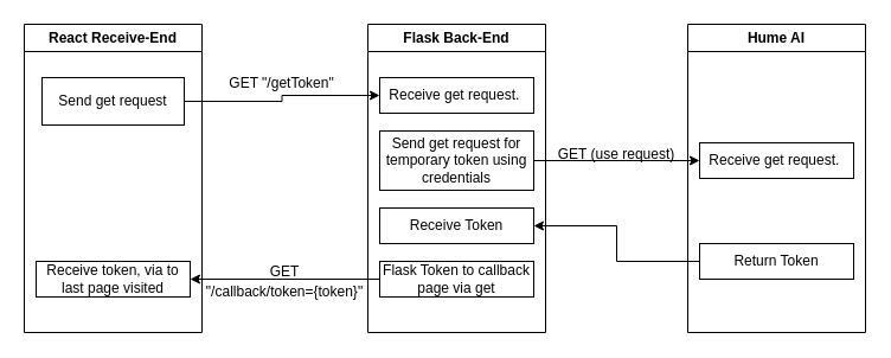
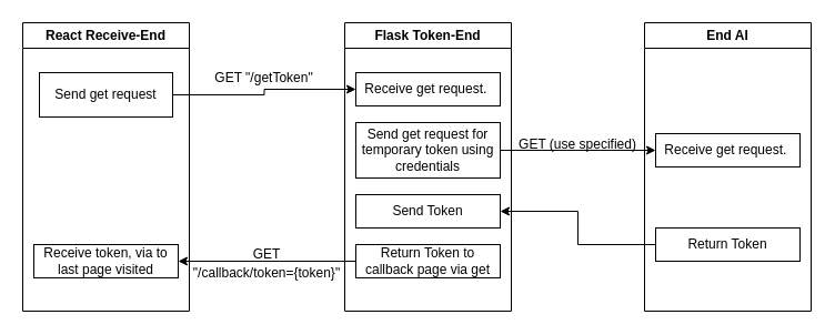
  <mxCell id="0" />
  <mxCell id="1" parent="0" />
  <mxCell id="2" value="React Receive-End" style="swimlane;whiteSpace=wrap;html=1;" vertex="1" parent="1"><mxGeometry x="20" y="20" width="150" height="260" as="geometry" /></mxCell>
  <mxCell id="3" value="Send get request" style="rounded=0;whiteSpace=wrap;html=1;" vertex="1" parent="2"><mxGeometry x="15" y="45" width="120" height="40" as="geometry" /></mxCell>
  <mxCell id="4" value="Receive token, via to last page visited" style="rounded=0;whiteSpace=wrap;html=1;" vertex="1" parent="2"><mxGeometry x="10" y="200" width="130" height="30" as="geometry" /></mxCell>
- <mxCell id="5" value="Flask Back-End" style="swimlane;whiteSpace=wrap;html=1;" vertex="1" parent="1"><mxGeometry x="310" y="20" width="150" height="260" as="geometry" /></mxCell>
+ <mxCell id="5" value="Flask Token-End" style="swimlane;whiteSpace=wrap;html=1;" vertex="1" parent="1"><mxGeometry x="310" y="20" width="150" height="260" as="geometry" /></mxCell>
  <mxCell id="6" value="Receive get request.&amp;nbsp;" style="rounded=0;whiteSpace=wrap;html=1;" vertex="1" parent="5"><mxGeometry x="10" y="45" width="130" height="30" as="geometry" /></mxCell>
  <mxCell id="7" style="edgeStyle=orthogonalEdgeStyle;rounded=0;orthogonalLoop=1;jettySize=auto;html=1;exitX=0.5;exitY=1;exitDx=0;exitDy=0;" edge="1" parent="5" source="6" target="6"><mxGeometry relative="1" as="geometry" /></mxCell>
  <mxCell id="8" value="Send get request for temporary token using credentials" style="rounded=0;whiteSpace=wrap;html=1;" vertex="1" parent="5"><mxGeometry x="10" y="90" width="130" height="50" as="geometry" /></mxCell>
- <mxCell id="9" value="Receive Token" style="rounded=0;whiteSpace=wrap;html=1;" vertex="1" parent="5"><mxGeometry x="10" y="155" width="130" height="30" as="geometry" /></mxCell>
- <mxCell id="10" value="Flask Token to callback page via get" style="rounded=0;whiteSpace=wrap;html=1;" vertex="1" parent="5"><mxGeometry x="10" y="200" width="130" height="30" as="geometry" /></mxCell>
+ <mxCell id="9" value="Send Token" style="rounded=0;whiteSpace=wrap;html=1;" vertex="1" parent="5"><mxGeometry x="10" y="155" width="130" height="30" as="geometry" /></mxCell>
+ <mxCell id="10" value="Return Token to callback page via get" style="rounded=0;whiteSpace=wrap;html=1;" vertex="1" parent="5"><mxGeometry x="10" y="200" width="130" height="30" as="geometry" /></mxCell>
  <mxCell id="11" value="GET &quot;/getToken&quot;" style="text;html=1;align=center;verticalAlign=middle;whiteSpace=wrap;rounded=0;" vertex="1" parent="1"><mxGeometry x="180" y="60" width="115" height="20" as="geometry" /></mxCell>
- <mxCell id="12" value="Hume AI" style="swimlane;whiteSpace=wrap;html=1;" vertex="1" parent="1"><mxGeometry x="580" y="20" width="150" height="260" as="geometry" /></mxCell>
+ <mxCell id="12" value="End AI" style="swimlane;whiteSpace=wrap;html=1;" vertex="1" parent="1"><mxGeometry x="580" y="20" width="150" height="260" as="geometry" /></mxCell>
  <mxCell id="13" value="Receive get request.&amp;nbsp;" style="rounded=0;whiteSpace=wrap;html=1;" vertex="1" parent="12"><mxGeometry x="10" y="100" width="130" height="30" as="geometry" /></mxCell>
  <mxCell id="14" style="edgeStyle=orthogonalEdgeStyle;rounded=0;orthogonalLoop=1;jettySize=auto;html=1;exitX=0.5;exitY=1;exitDx=0;exitDy=0;" edge="1" parent="12" source="13" target="13"><mxGeometry relative="1" as="geometry" /></mxCell>
  <mxCell id="15" value="Return Token" style="rounded=0;whiteSpace=wrap;html=1;" vertex="1" parent="12"><mxGeometry x="10" y="185" width="130" height="30" as="geometry" /></mxCell>
  <mxCell id="16" style="edgeStyle=orthogonalEdgeStyle;rounded=0;orthogonalLoop=1;jettySize=auto;html=1;entryX=0;entryY=0.5;entryDx=0;entryDy=0;" edge="1" parent="1" source="3" target="6"><mxGeometry relative="1" as="geometry" /></mxCell>
  <mxCell id="17" style="edgeStyle=orthogonalEdgeStyle;rounded=0;orthogonalLoop=1;jettySize=auto;html=1;entryX=0;entryY=0.5;entryDx=0;entryDy=0;" edge="1" parent="1" source="8" target="13"><mxGeometry relative="1" as="geometry" /></mxCell>
- <mxCell id="18" value="GET (use request)" style="text;html=1;align=center;verticalAlign=middle;whiteSpace=wrap;rounded=0;" vertex="1" parent="1"><mxGeometry x="450" y="120" width="140" height="20" as="geometry" /></mxCell>
+ <mxCell id="18" value="GET (use specified)" style="text;html=1;align=center;verticalAlign=middle;whiteSpace=wrap;rounded=0;" vertex="1" parent="1"><mxGeometry x="450" y="120" width="140" height="20" as="geometry" /></mxCell>
  <mxCell id="19" style="edgeStyle=orthogonalEdgeStyle;rounded=0;orthogonalLoop=1;jettySize=auto;html=1;entryX=1;entryY=0.5;entryDx=0;entryDy=0;" edge="1" parent="1" source="10" target="4"><mxGeometry relative="1" as="geometry" /></mxCell>
  <mxCell id="20" style="edgeStyle=orthogonalEdgeStyle;rounded=0;orthogonalLoop=1;jettySize=auto;html=1;entryX=1;entryY=0.5;entryDx=0;entryDy=0;" edge="1" parent="1" source="15" target="9"><mxGeometry relative="1" as="geometry" /></mxCell>
  <mxCell id="21" value="GET&lt;div style=&quot;line-height: 55%;&quot;&gt;&lt;br&gt;&lt;div&gt;&quot;/callback/token={token}&quot;&lt;/div&gt;&lt;/div&gt;" style="text;html=1;align=center;verticalAlign=middle;whiteSpace=wrap;rounded=0;" vertex="1" parent="1"><mxGeometry x="164.5" y="220" width="150" height="30" as="geometry" /></mxCell>
